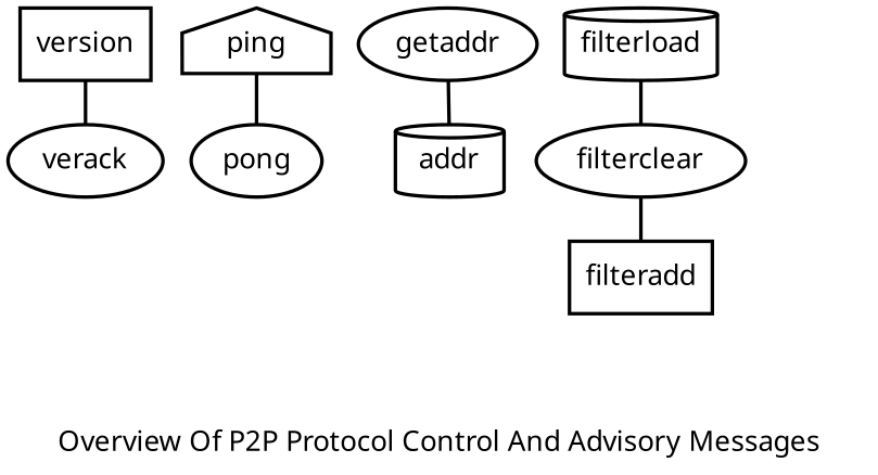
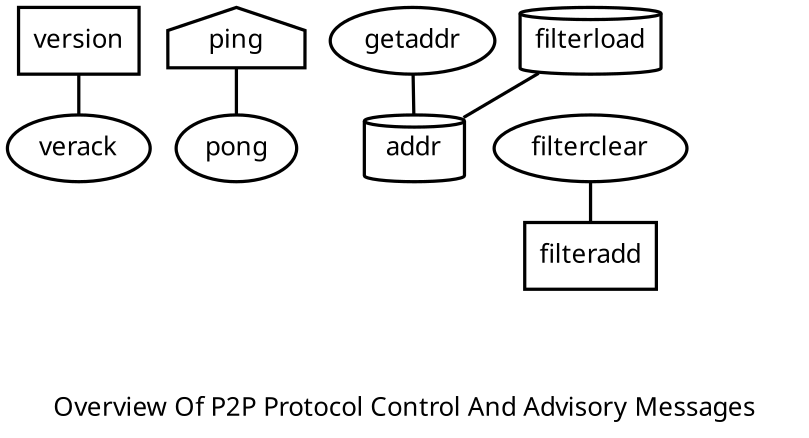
  digraph {
    fontname=Sans
    label=" \nOverview Of P2P Protocol Control And Advisory Messages"
    nodesep=0.2
    penwidth=1.75
    rankdir=TB
    ranksep=0.3
    splines=false
    node [fontname=Sans penwidth=1.75 shape=ellipse]
    edge [dir=none fontname=Sans penwidth=1.75]
    verack
    version [shape=box]
    ping [shape=house]
    pong
    getaddr
    addr [shape=cylinder]
    filterload [shape=cylinder]
    filterclear
    filteradd [shape=box]
    ERROR [shape=box style=invis]
    version -> verack
    ping -> pong
    getaddr -> addr
-   filterload -> filterclear
+   filterload -> addr
    filterclear -> filteradd
  }
